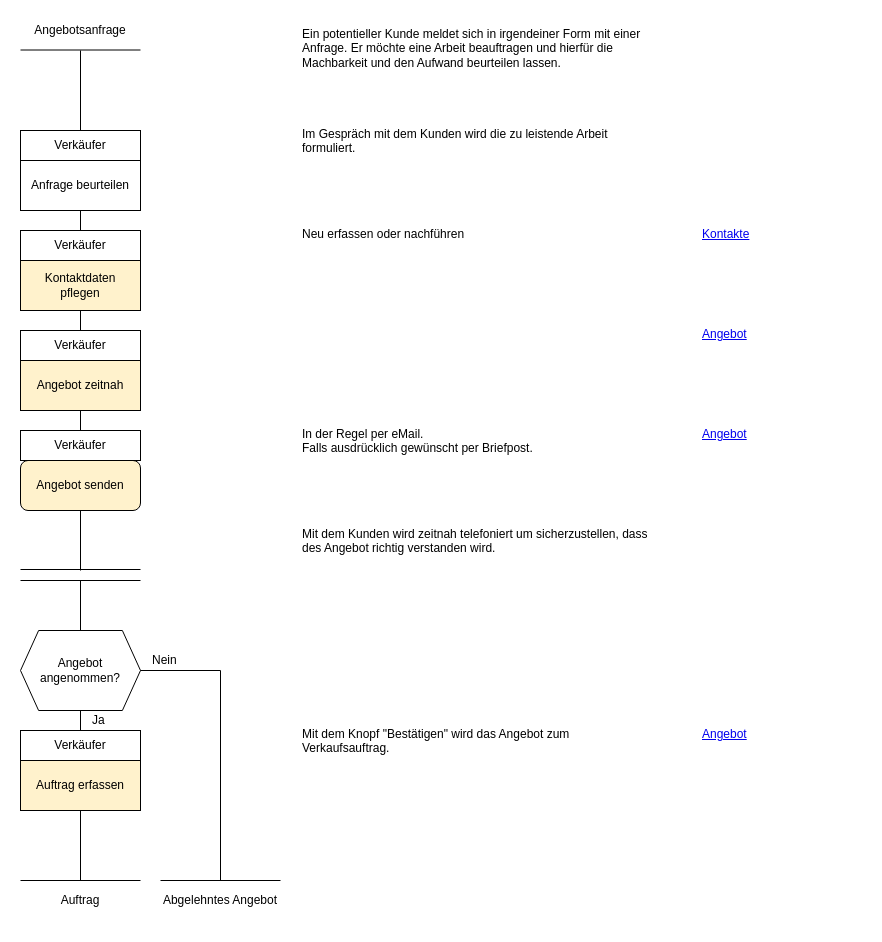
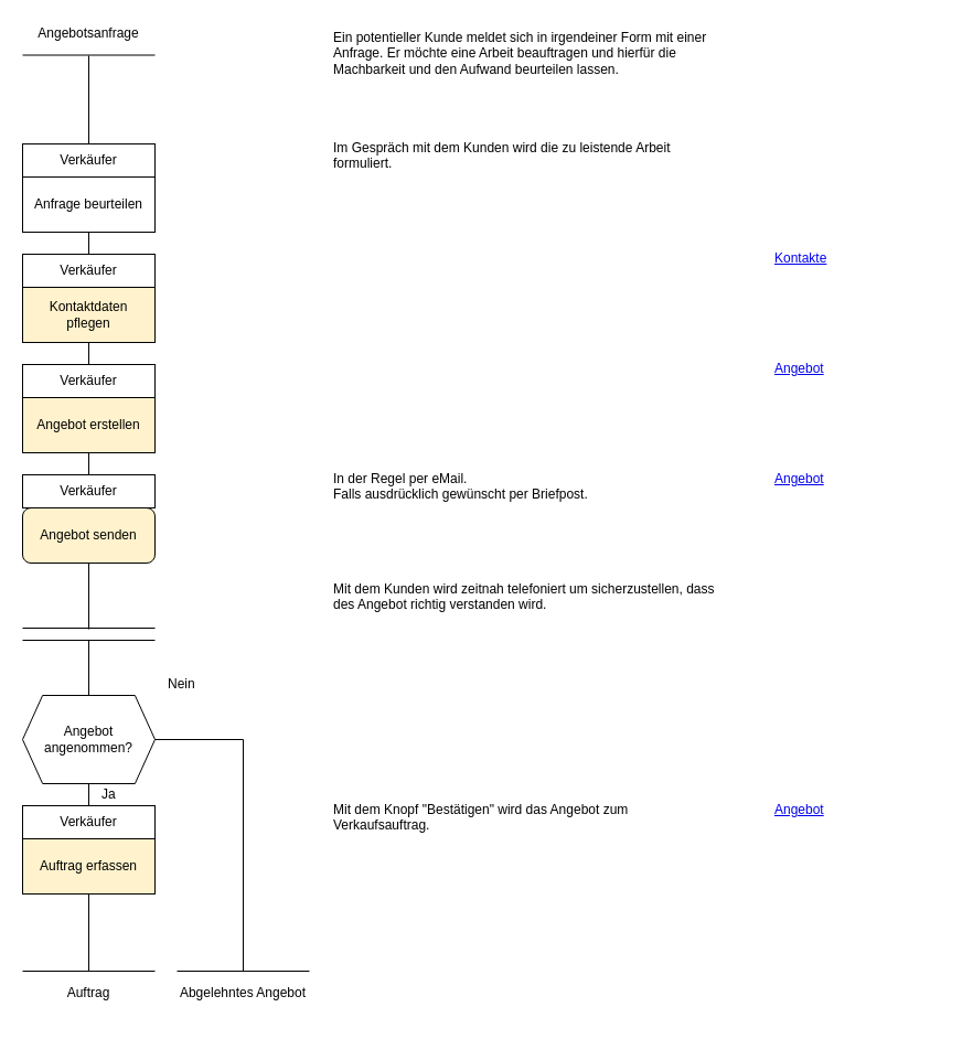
  <mxCell id="0" />
  <mxCell id="1" parent="0" />
  <mxCell id="2" value="Im Gespräch mit dem Kunden wird die zu leistende Arbeit formuliert." style="rounded=0;whiteSpace=wrap;html=1;align=left;horizontal=1;verticalAlign=top;strokeColor=none;" parent="1" vertex="1"><mxGeometry x="300" y="120" width="360" height="100" as="geometry" /></mxCell>
  <mxCell id="3" value="" style="endArrow=none;html=1;" parent="1" edge="1"><mxGeometry width="50" height="50" relative="1" as="geometry"><mxPoint x="20" y="49.5" as="sourcePoint" /><mxPoint x="140" y="49.5" as="targetPoint" /></mxGeometry></mxCell>
  <mxCell id="4" value="Angebotsanfrage" style="text;html=1;strokeColor=none;fillColor=none;align=center;verticalAlign=middle;whiteSpace=wrap;rounded=0;" parent="1" vertex="1"><mxGeometry x="20" y="20" width="120" height="20" as="geometry" /></mxCell>
  <mxCell id="5" value="" style="endArrow=none;html=1;" parent="1" edge="1"><mxGeometry width="50" height="50" relative="1" as="geometry"><mxPoint x="80" y="130" as="sourcePoint" /><mxPoint x="80" y="50" as="targetPoint" /></mxGeometry></mxCell>
  <mxCell id="6" value="" style="verticalLabelPosition=bottom;verticalAlign=top;html=1;shape=hexagon;perimeter=hexagonPerimeter2;arcSize=6;size=0.151;" parent="1" vertex="1"><mxGeometry x="20" y="630" width="120" height="80" as="geometry" /></mxCell>
  <mxCell id="7" value="Angebot angenommen?" style="text;html=1;strokeColor=none;fillColor=none;align=center;verticalAlign=middle;whiteSpace=wrap;rounded=0;" parent="1" vertex="1"><mxGeometry x="20" y="630" width="120" height="80" as="geometry" /></mxCell>
  <mxCell id="8" value="" style="endArrow=none;html=1;" parent="1" edge="1"><mxGeometry width="50" height="50" relative="1" as="geometry"><mxPoint x="80" y="330" as="sourcePoint" /><mxPoint x="80" y="310" as="targetPoint" /></mxGeometry></mxCell>
  <mxCell id="9" value="" style="endArrow=none;html=1;" parent="1" edge="1"><mxGeometry width="50" height="50" relative="1" as="geometry"><mxPoint x="20" y="569" as="sourcePoint" /><mxPoint x="140" y="569" as="targetPoint" /></mxGeometry></mxCell>
  <mxCell id="10" value="" style="endArrow=none;html=1;" parent="1" edge="1"><mxGeometry width="50" height="50" relative="1" as="geometry"><mxPoint x="20" y="580" as="sourcePoint" /><mxPoint x="140" y="580" as="targetPoint" /></mxGeometry></mxCell>
  <mxCell id="11" value="" style="endArrow=none;html=1;exitX=0.5;exitY=0;exitDx=0;exitDy=0;entryX=0.5;entryY=1;entryDx=0;entryDy=0;" parent="1" target="7" edge="1"><mxGeometry width="50" height="50" relative="1" as="geometry"><mxPoint x="80" y="741" as="sourcePoint" /><mxPoint x="380" y="748" as="targetPoint" /></mxGeometry></mxCell>
  <mxCell id="12" value="Anfrage beurteilen" style="rounded=0;whiteSpace=wrap;html=1;" parent="1" vertex="1"><mxGeometry x="20" y="160" width="120" height="50" as="geometry" /></mxCell>
  <mxCell id="13" value="Verkäufer" style="rounded=0;whiteSpace=wrap;html=1;" parent="1" vertex="1"><mxGeometry x="20" y="130" width="120" height="30" as="geometry" /></mxCell>
  <mxCell id="14" value="" style="rounded=0;whiteSpace=wrap;html=1;align=left;horizontal=1;verticalAlign=top;strokeColor=none;" parent="1" vertex="1"><mxGeometry x="700" y="120" width="160" height="100" as="geometry" /></mxCell>
  <mxCell id="15" value="Ein potentieller Kunde meldet sich in irgendeiner Form mit einer Anfrage. Er möchte eine Arbeit beauftragen und hierfür die Machbarkeit und den Aufwand beurteilen lassen." style="rounded=0;whiteSpace=wrap;html=1;align=left;horizontal=1;verticalAlign=top;strokeColor=none;" parent="1" vertex="1"><mxGeometry x="300" y="20" width="360" height="100" as="geometry" /></mxCell>
  <mxCell id="16" value="" style="endArrow=none;html=1;" parent="1" edge="1"><mxGeometry width="50" height="50" relative="1" as="geometry"><mxPoint x="80" y="430" as="sourcePoint" /><mxPoint x="80" y="410" as="targetPoint" /></mxGeometry></mxCell>
- <mxCell id="17" value="Angebot zeitnah" style="rounded=0;whiteSpace=wrap;html=1;fillColor=#fff2cc;strokeColor=#000000;" parent="1" vertex="1"><mxGeometry x="20" y="360" width="120" height="50" as="geometry" /></mxCell>
+ <mxCell id="17" value="Angebot erstellen" style="rounded=0;whiteSpace=wrap;html=1;fillColor=#fff2cc;strokeColor=#000000;" parent="1" vertex="1"><mxGeometry x="20" y="360" width="120" height="50" as="geometry" /></mxCell>
  <mxCell id="18" value="Verkäufer" style="rounded=0;whiteSpace=wrap;html=1;" parent="1" vertex="1"><mxGeometry x="20" y="330" width="120" height="30" as="geometry" /></mxCell>
  <mxCell id="19" value="" style="rounded=0;whiteSpace=wrap;html=1;align=left;horizontal=1;verticalAlign=top;strokeColor=none;" parent="1" vertex="1"><mxGeometry x="300" y="320" width="360" height="100" as="geometry" /></mxCell>
  <mxCell id="20" value="&lt;a href=&quot;https://wiki.mint-system.ch/books/odoo---verk%C3%A4ufe/page/angebot&quot;&gt;Angebot&lt;/a&gt;" style="rounded=0;whiteSpace=wrap;html=1;align=left;horizontal=1;verticalAlign=top;strokeColor=none;" parent="1" vertex="1"><mxGeometry x="700" y="320" width="160" height="100" as="geometry" /></mxCell>
  <mxCell id="21" value="" style="endArrow=none;html=1;" parent="1" edge="1"><mxGeometry width="50" height="50" relative="1" as="geometry"><mxPoint x="80" y="430" as="sourcePoint" /><mxPoint x="80" y="410" as="targetPoint" /></mxGeometry></mxCell>
  <mxCell id="22" value="Angebot senden" style="whiteSpace=wrap;html=1;fillColor=#fff2cc;strokeColor=#000000;rounded=1;" parent="1" vertex="1"><mxGeometry x="20" y="460" width="120" height="50" as="geometry" /></mxCell>
  <mxCell id="23" value="Verkäufer" style="rounded=0;whiteSpace=wrap;html=1;" parent="1" vertex="1"><mxGeometry x="20" y="430" width="120" height="30" as="geometry" /></mxCell>
  <mxCell id="24" value="In der Regel per eMail.&lt;br&gt;Falls ausdrücklich gewünscht per Briefpost.&lt;br&gt;&lt;br&gt;" style="rounded=0;whiteSpace=wrap;html=1;align=left;horizontal=1;verticalAlign=top;strokeColor=none;" parent="1" vertex="1"><mxGeometry x="300" y="420" width="360" height="100" as="geometry" /></mxCell>
  <mxCell id="25" value="Mit dem Kunden wird zeitnah telefoniert um sicherzustellen, dass des Angebot richtig verstanden wird." style="rounded=0;whiteSpace=wrap;html=1;align=left;horizontal=1;verticalAlign=top;strokeColor=none;" parent="1" vertex="1"><mxGeometry x="300" y="520" width="360" height="100" as="geometry" /></mxCell>
  <mxCell id="26" value="Auftrag erfassen" style="rounded=0;whiteSpace=wrap;html=1;fillColor=#fff2cc;strokeColor=#000000;" parent="1" vertex="1"><mxGeometry x="20" y="760" width="120" height="50" as="geometry" /></mxCell>
  <mxCell id="27" value="Verkäufer" style="rounded=0;whiteSpace=wrap;html=1;" parent="1" vertex="1"><mxGeometry x="20" y="730" width="120" height="30" as="geometry" /></mxCell>
  <mxCell id="28" value="Auftrag" style="text;html=1;strokeColor=none;fillColor=none;align=center;verticalAlign=middle;whiteSpace=wrap;rounded=0;" parent="1" vertex="1"><mxGeometry x="20" y="890" width="120" height="20" as="geometry" /></mxCell>
  <mxCell id="29" value="" style="endArrow=none;html=1;" parent="1" edge="1"><mxGeometry width="50" height="50" relative="1" as="geometry"><mxPoint x="20" y="880" as="sourcePoint" /><mxPoint x="140" y="880" as="targetPoint" /></mxGeometry></mxCell>
  <mxCell id="30" value="" style="endArrow=none;html=1;entryX=0.5;entryY=1;entryDx=0;entryDy=0;" parent="1" target="26" edge="1"><mxGeometry width="50" height="50" relative="1" as="geometry"><mxPoint x="80" y="880" as="sourcePoint" /><mxPoint x="180" y="800" as="targetPoint" /></mxGeometry></mxCell>
  <mxCell id="31" value="" style="endArrow=none;html=1;" parent="1" source="7" edge="1"><mxGeometry width="50" height="50" relative="1" as="geometry"><mxPoint x="330" y="780" as="sourcePoint" /><mxPoint x="80" y="580" as="targetPoint" /></mxGeometry></mxCell>
  <mxCell id="32" value="" style="endArrow=none;html=1;entryX=0.5;entryY=1;entryDx=0;entryDy=0;" parent="1" target="22" edge="1"><mxGeometry width="50" height="50" relative="1" as="geometry"><mxPoint x="80" y="570" as="sourcePoint" /><mxPoint x="380" y="730" as="targetPoint" /></mxGeometry></mxCell>
  <mxCell id="33" value="Abgelehntes Angebot" style="text;html=1;strokeColor=none;fillColor=none;align=center;verticalAlign=middle;whiteSpace=wrap;rounded=0;" parent="1" vertex="1"><mxGeometry x="160" y="890" width="120" height="20" as="geometry" /></mxCell>
  <mxCell id="34" value="" style="endArrow=none;html=1;" parent="1" edge="1"><mxGeometry width="50" height="50" relative="1" as="geometry"><mxPoint x="160" y="880" as="sourcePoint" /><mxPoint x="280" y="880" as="targetPoint" /></mxGeometry></mxCell>
  <mxCell id="35" value="" style="edgeStyle=orthogonalEdgeStyle;rounded=0;orthogonalLoop=1;jettySize=auto;html=1;strokeColor=none;startArrow=none;startFill=0;" parent="1" target="36" edge="1"><mxGeometry relative="1" as="geometry"><mxPoint x="340" y="660" as="sourcePoint" /></mxGeometry></mxCell>
- <mxCell id="36" value="Nein" style="text;html=1;strokeColor=none;fillColor=none;align=left;verticalAlign=middle;whiteSpace=wrap;rounded=0;" parent="1" vertex="1"><mxGeometry x="150" y="650" width="70" height="20" as="geometry" /></mxCell>
+ <mxCell id="36" value="Nein" style="text;html=1;strokeColor=none;fillColor=none;align=left;verticalAlign=middle;whiteSpace=wrap;rounded=0;" parent="1" vertex="1"><mxGeometry x="150" y="610" width="70" height="20" as="geometry" /></mxCell>
  <mxCell id="37" value="Ja" style="text;html=1;strokeColor=none;fillColor=none;align=left;verticalAlign=middle;whiteSpace=wrap;rounded=0;" parent="1" vertex="1"><mxGeometry x="90" y="710" width="70" height="20" as="geometry" /></mxCell>
  <mxCell id="38" value="" style="endArrow=none;html=1;edgeStyle=orthogonalEdgeStyle;entryX=1;entryY=0.5;entryDx=0;entryDy=0;rounded=0;" parent="1" target="7" edge="1"><mxGeometry width="50" height="50" relative="1" as="geometry"><mxPoint x="220" y="880" as="sourcePoint" /><mxPoint x="320" y="810" as="targetPoint" /><Array as="points"><mxPoint x="220" y="670" /></Array></mxGeometry></mxCell>
  <mxCell id="39" value="Mit dem Knopf &quot;Bestätigen&quot; wird das Angebot zum Verkaufsauftrag." style="rounded=0;whiteSpace=wrap;html=1;align=left;horizontal=1;verticalAlign=top;strokeColor=none;" parent="1" vertex="1"><mxGeometry x="300" y="720" width="360" height="100" as="geometry" /></mxCell>
  <mxCell id="40" value="Kontaktdaten&lt;br&gt;pflegen" style="rounded=0;whiteSpace=wrap;html=1;fillColor=#fff2cc;strokeColor=#000000;" parent="1" vertex="1"><mxGeometry x="20" y="260" width="120" height="50" as="geometry" /></mxCell>
  <mxCell id="41" value="Verkäufer" style="rounded=0;whiteSpace=wrap;html=1;" parent="1" vertex="1"><mxGeometry x="20" y="230" width="120" height="30" as="geometry" /></mxCell>
  <mxCell id="42" value="" style="endArrow=none;html=1;entryX=0.5;entryY=1;entryDx=0;entryDy=0;" parent="1" source="41" target="12" edge="1"><mxGeometry width="50" height="50" relative="1" as="geometry"><mxPoint x="430" y="420" as="sourcePoint" /><mxPoint x="480" y="370" as="targetPoint" /></mxGeometry></mxCell>
- <mxCell id="43" value="Neu erfassen oder nachführen" style="rounded=0;whiteSpace=wrap;html=1;align=left;horizontal=1;verticalAlign=top;strokeColor=none;" parent="1" vertex="1"><mxGeometry x="300" y="220" width="360" height="100" as="geometry" /></mxCell>
  <mxCell id="44" value="&lt;a href=&quot;https://wiki.mint-system.ch/books/odoo---kontakte&quot;&gt;Kontakte&lt;/a&gt;" style="rounded=0;whiteSpace=wrap;html=1;align=left;horizontal=1;verticalAlign=top;strokeColor=none;" parent="1" vertex="1"><mxGeometry x="700" y="220" width="160" height="100" as="geometry" /></mxCell>
  <mxCell id="45" value="&lt;a href=&quot;https://wiki.mint-system.ch/books/odoo---verk%C3%A4ufe/page/angebot&quot;&gt;Angebot&lt;/a&gt;" style="rounded=0;whiteSpace=wrap;html=1;align=left;horizontal=1;verticalAlign=top;strokeColor=none;" parent="1" vertex="1"><mxGeometry x="700" y="420" width="160" height="100" as="geometry" /></mxCell>
  <mxCell id="46" value="&lt;a href=&quot;https://wiki.mint-system.ch/books/odoo---verk%C3%A4ufe/page/angebot&quot;&gt;Angebot&lt;/a&gt;" style="rounded=0;whiteSpace=wrap;html=1;align=left;horizontal=1;verticalAlign=top;strokeColor=none;" parent="1" vertex="1"><mxGeometry x="700" y="720" width="160" height="100" as="geometry" /></mxCell>
  <mxCell id="47" value="" style="rounded=0;whiteSpace=wrap;html=1;align=left;horizontal=1;verticalAlign=top;strokeColor=none;" parent="1" vertex="1"><mxGeometry x="700" y="20" width="160" height="100" as="geometry" /></mxCell>
  <mxCell id="48" value="" style="rounded=0;whiteSpace=wrap;html=1;align=left;horizontal=1;verticalAlign=top;strokeColor=none;" parent="1" vertex="1"><mxGeometry x="700" y="520" width="160" height="100" as="geometry" /></mxCell>
  <mxCell id="49" value="" style="rounded=0;whiteSpace=wrap;html=1;align=left;horizontal=1;verticalAlign=top;strokeColor=none;" parent="1" vertex="1"><mxGeometry x="700" y="620" width="160" height="100" as="geometry" /></mxCell>
  <mxCell id="50" value="" style="rounded=0;whiteSpace=wrap;html=1;align=left;horizontal=1;verticalAlign=top;strokeColor=none;" parent="1" vertex="1"><mxGeometry x="300" y="620" width="360" height="100" as="geometry" /></mxCell>
  <mxCell id="51" value="" style="rounded=0;whiteSpace=wrap;html=1;align=left;horizontal=1;verticalAlign=top;strokeColor=none;" parent="1" vertex="1"><mxGeometry x="700" y="820" width="160" height="100" as="geometry" /></mxCell>
  <mxCell id="52" value="" style="rounded=0;whiteSpace=wrap;html=1;align=left;horizontal=1;verticalAlign=top;strokeColor=none;" parent="1" vertex="1"><mxGeometry x="300" y="820" width="360" height="100" as="geometry" /></mxCell>
